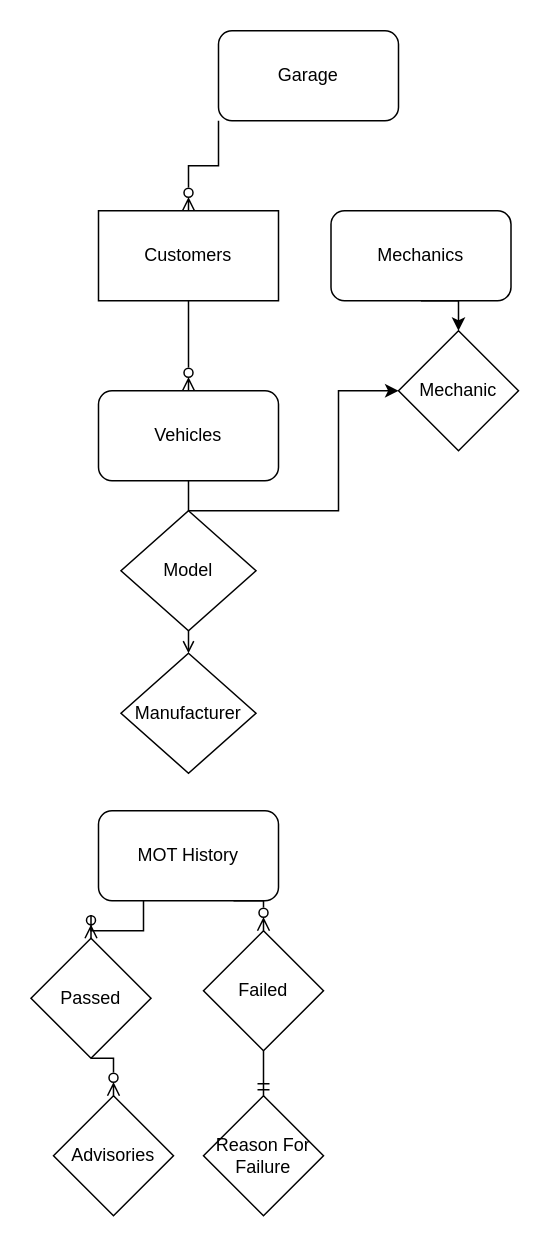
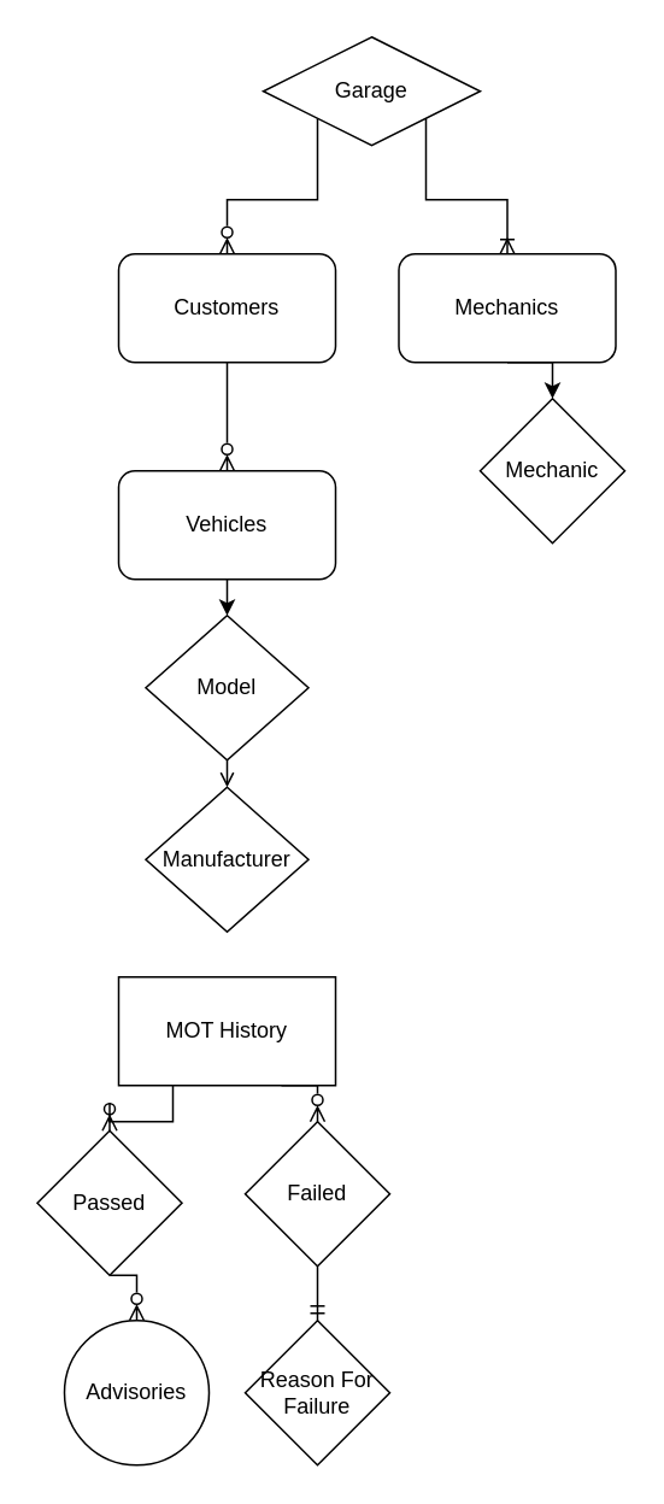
  <mxCell id="0" />
  <mxCell id="1" parent="0" />
  <mxCell id="2" style="edgeStyle=orthogonalEdgeStyle;rounded=0;orthogonalLoop=1;jettySize=auto;html=1;exitX=0.5;exitY=1;exitDx=0;exitDy=0;entryX=0.5;entryY=0;entryDx=0;entryDy=0;endArrow=ERzeroToMany;endFill=0;" edge="1" parent="1" source="3" target="5"><mxGeometry relative="1" as="geometry" /></mxCell>
- <mxCell id="3" value="Customers" style="whiteSpace=wrap;html=1;rounded=0;" vertex="1" parent="1"><mxGeometry x="65" y="140" width="120" height="60" as="geometry" /></mxCell>
- <mxCell id="4" style="edgeStyle=orthogonalEdgeStyle;rounded=0;orthogonalLoop=1;jettySize=auto;html=1;exitX=0.5;exitY=1;exitDx=0;exitDy=0;" edge="1" parent="1" source="5" target="17"><mxGeometry relative="1" as="geometry" /></mxCell>
+ <mxCell id="3" value="Customers" style="rounded=1;whiteSpace=wrap;html=1;" vertex="1" parent="1"><mxGeometry x="65" y="140" width="120" height="60" as="geometry" /></mxCell>
+ <mxCell id="4" style="edgeStyle=orthogonalEdgeStyle;rounded=0;orthogonalLoop=1;jettySize=auto;html=1;exitX=0.5;exitY=1;exitDx=0;exitDy=0;entryX=0.5;entryY=0;entryDx=0;entryDy=0;" edge="1" parent="1" source="5" target="16"><mxGeometry relative="1" as="geometry" /></mxCell>
  <mxCell id="5" value="Vehicles" style="rounded=1;whiteSpace=wrap;html=1;" vertex="1" parent="1"><mxGeometry x="65" y="260" width="120" height="60" as="geometry" /></mxCell>
  <mxCell id="6" style="edgeStyle=orthogonalEdgeStyle;rounded=0;orthogonalLoop=1;jettySize=auto;html=1;exitX=0;exitY=1;exitDx=0;exitDy=0;entryX=0.5;entryY=0;entryDx=0;entryDy=0;endArrow=ERzeroToMany;endFill=0;" edge="1" parent="1" source="8" target="3"><mxGeometry relative="1" as="geometry" /></mxCell>
- <mxCell id="8" value="Garage" style="rounded=1;whiteSpace=wrap;html=1;" vertex="1" parent="1"><mxGeometry x="145" y="20" width="120" height="60" as="geometry" /></mxCell>
+ <mxCell id="7" style="edgeStyle=orthogonalEdgeStyle;rounded=0;orthogonalLoop=1;jettySize=auto;html=1;exitX=1;exitY=1;exitDx=0;exitDy=0;entryX=0.5;entryY=0;entryDx=0;entryDy=0;endArrow=ERoneToMany;endFill=0;" edge="1" parent="1" source="8" target="10"><mxGeometry relative="1" as="geometry" /></mxCell>
+ <mxCell id="8" value="Garage" style="rhombus;whiteSpace=wrap;html=1;" vertex="1" parent="1"><mxGeometry x="145" y="20" width="120" height="60" as="geometry" /></mxCell>
  <mxCell id="9" style="edgeStyle=orthogonalEdgeStyle;rounded=0;orthogonalLoop=1;jettySize=auto;html=1;exitX=0.5;exitY=1;exitDx=0;exitDy=0;entryX=0.5;entryY=0;entryDx=0;entryDy=0;" edge="1" parent="1" source="10" target="17"><mxGeometry relative="1" as="geometry" /></mxCell>
  <mxCell id="10" value="Mechanics" style="rounded=1;whiteSpace=wrap;html=1;" vertex="1" parent="1"><mxGeometry x="220" y="140" width="120" height="60" as="geometry" /></mxCell>
  <mxCell id="11" style="edgeStyle=orthogonalEdgeStyle;rounded=0;orthogonalLoop=1;jettySize=auto;html=1;exitX=0.25;exitY=1;exitDx=0;exitDy=0;entryX=0.5;entryY=0;entryDx=0;entryDy=0;endArrow=ERzeroToMany;endFill=0;" edge="1" parent="1" source="13" target="19"><mxGeometry relative="1" as="geometry" /></mxCell>
  <mxCell id="12" style="edgeStyle=orthogonalEdgeStyle;rounded=0;orthogonalLoop=1;jettySize=auto;html=1;exitX=0.75;exitY=1;exitDx=0;exitDy=0;entryX=0.5;entryY=0;entryDx=0;entryDy=0;endArrow=ERzeroToMany;endFill=0;" edge="1" parent="1" source="13" target="21"><mxGeometry relative="1" as="geometry" /></mxCell>
- <mxCell id="13" value="MOT History" style="rounded=1;whiteSpace=wrap;html=1;" vertex="1" parent="1"><mxGeometry x="65" y="540" width="120" height="60" as="geometry" /></mxCell>
+ <mxCell id="13" value="MOT History" style="whiteSpace=wrap;html=1;rounded=0;" vertex="1" parent="1"><mxGeometry x="65" y="540" width="120" height="60" as="geometry" /></mxCell>
  <mxCell id="14" value="Manufacturer" style="rhombus;whiteSpace=wrap;html=1;" vertex="1" parent="1"><mxGeometry x="80" y="435" width="90" height="80" as="geometry" /></mxCell>
  <mxCell id="15" style="edgeStyle=orthogonalEdgeStyle;rounded=0;orthogonalLoop=1;jettySize=auto;html=1;exitX=0.5;exitY=1;exitDx=0;exitDy=0;entryX=0.5;entryY=0;entryDx=0;entryDy=0;endArrow=open;" edge="1" parent="1" source="16" target="14"><mxGeometry relative="1" as="geometry" /></mxCell>
  <mxCell id="16" value="Model" style="rhombus;whiteSpace=wrap;html=1;" vertex="1" parent="1"><mxGeometry x="80" y="340" width="90" height="80" as="geometry" /></mxCell>
  <mxCell id="17" value="Mechanic" style="rhombus;whiteSpace=wrap;html=1;" vertex="1" parent="1"><mxGeometry x="265" y="220" width="80" height="80" as="geometry" /></mxCell>
  <mxCell id="18" style="edgeStyle=orthogonalEdgeStyle;rounded=0;orthogonalLoop=1;jettySize=auto;html=1;exitX=0.5;exitY=1;exitDx=0;exitDy=0;entryX=0.5;entryY=0;entryDx=0;entryDy=0;endArrow=ERzeroToMany;endFill=0;" edge="1" parent="1" source="19" target="23"><mxGeometry relative="1" as="geometry" /></mxCell>
  <mxCell id="19" value="Passed" style="rhombus;whiteSpace=wrap;html=1;" vertex="1" parent="1"><mxGeometry x="20" y="625" width="80" height="80" as="geometry" /></mxCell>
  <mxCell id="20" style="edgeStyle=orthogonalEdgeStyle;rounded=0;orthogonalLoop=1;jettySize=auto;html=1;exitX=0.5;exitY=1;exitDx=0;exitDy=0;entryX=0.5;entryY=0;entryDx=0;entryDy=0;endArrow=ERmandOne;endFill=0;" edge="1" parent="1" source="21" target="22"><mxGeometry relative="1" as="geometry" /></mxCell>
  <mxCell id="21" value="Failed" style="rhombus;whiteSpace=wrap;html=1;" vertex="1" parent="1"><mxGeometry x="135" y="620" width="80" height="80" as="geometry" /></mxCell>
  <mxCell id="22" value="Reason For Failure" style="rhombus;whiteSpace=wrap;html=1;" vertex="1" parent="1"><mxGeometry x="135" y="730" width="80" height="80" as="geometry" /></mxCell>
- <mxCell id="23" value="Advisories" style="rhombus;whiteSpace=wrap;html=1;" vertex="1" parent="1"><mxGeometry x="35" y="730" width="80" height="80" as="geometry" /></mxCell>
+ <mxCell id="23" value="Advisories" style="ellipse;whiteSpace=wrap;html=1;" vertex="1" parent="1"><mxGeometry x="35" y="730" width="80" height="80" as="geometry" /></mxCell>
